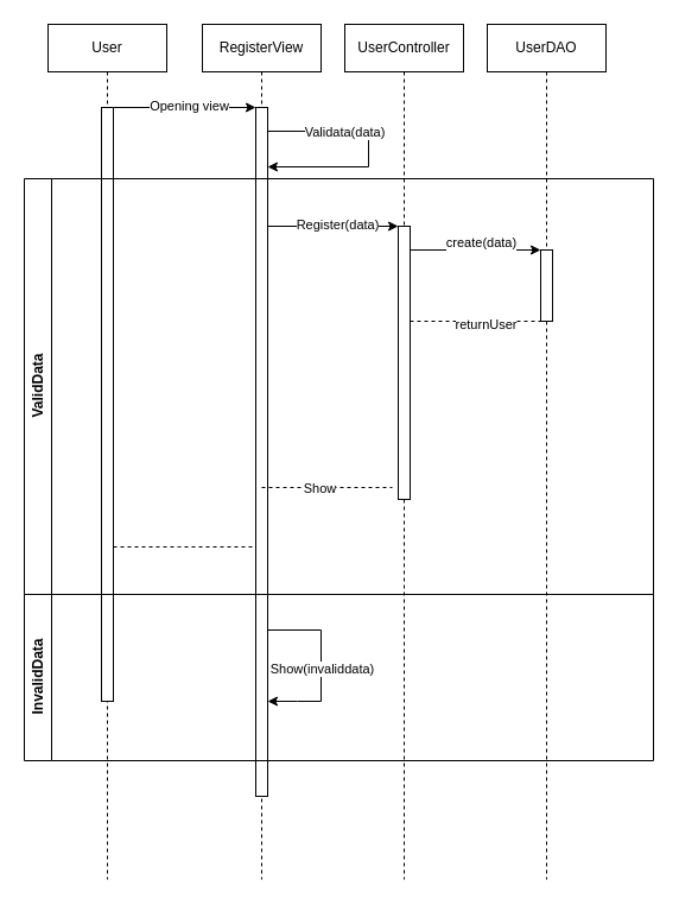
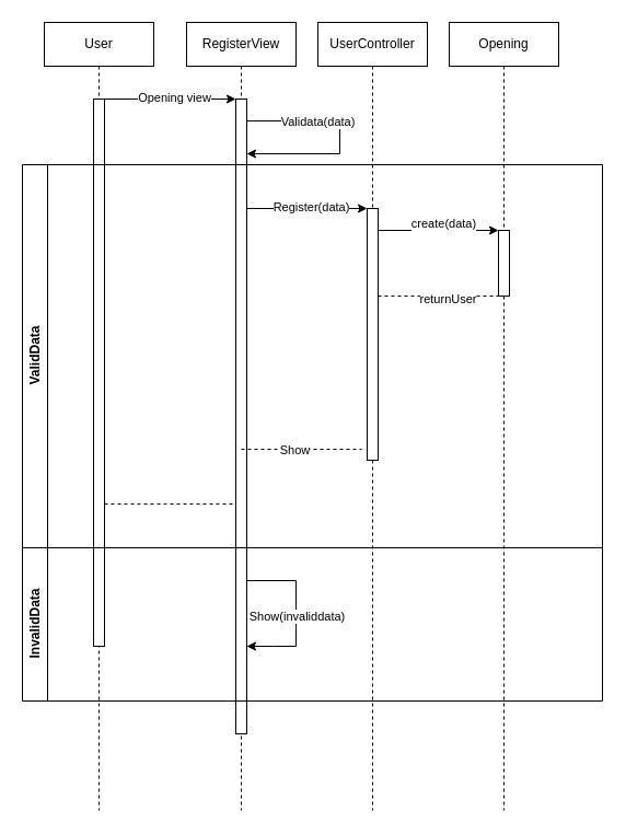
  <mxCell id="0" />
  <mxCell id="1" parent="0" />
  <mxCell id="2" value="User" style="shape=umlLifeline;perimeter=lifelinePerimeter;whiteSpace=wrap;html=1;container=0;dropTarget=0;collapsible=0;recursiveResize=0;outlineConnect=0;portConstraint=eastwest;newEdgeStyle={&quot;edgeStyle&quot;:&quot;elbowEdgeStyle&quot;,&quot;elbow&quot;:&quot;vertical&quot;,&quot;curved&quot;:0,&quot;rounded&quot;:0};" parent="1" vertex="1"><mxGeometry x="40" y="20" width="100" height="720" as="geometry" /></mxCell>
  <mxCell id="3" value="" style="html=1;points=[];perimeter=orthogonalPerimeter;outlineConnect=0;targetShapes=umlLifeline;portConstraint=eastwest;newEdgeStyle={&quot;edgeStyle&quot;:&quot;elbowEdgeStyle&quot;,&quot;elbow&quot;:&quot;vertical&quot;,&quot;curved&quot;:0,&quot;rounded&quot;:0};" parent="2" vertex="1"><mxGeometry x="45" y="70" width="10" height="500" as="geometry" /></mxCell>
  <mxCell id="4" value="RegisterView" style="shape=umlLifeline;perimeter=lifelinePerimeter;whiteSpace=wrap;html=1;container=0;dropTarget=0;collapsible=0;recursiveResize=0;outlineConnect=0;portConstraint=eastwest;newEdgeStyle={&quot;edgeStyle&quot;:&quot;elbowEdgeStyle&quot;,&quot;elbow&quot;:&quot;vertical&quot;,&quot;curved&quot;:0,&quot;rounded&quot;:0};" parent="1" vertex="1"><mxGeometry x="170" y="20" width="100" height="720" as="geometry" /></mxCell>
  <mxCell id="5" value="" style="html=1;points=[];perimeter=orthogonalPerimeter;outlineConnect=0;targetShapes=umlLifeline;portConstraint=eastwest;newEdgeStyle={&quot;edgeStyle&quot;:&quot;elbowEdgeStyle&quot;,&quot;elbow&quot;:&quot;vertical&quot;,&quot;curved&quot;:0,&quot;rounded&quot;:0};" parent="4" vertex="1"><mxGeometry x="45" y="70" width="10" height="580" as="geometry" /></mxCell>
  <mxCell id="6" value="" style="endArrow=classic;html=1;rounded=0;" edge="1" parent="4" source="5" target="5"><mxGeometry width="50" height="50" relative="1" as="geometry"><mxPoint x="170" y="390" as="sourcePoint" /><mxPoint x="220" y="340" as="targetPoint" /><Array as="points"><mxPoint x="140" y="90" /><mxPoint x="140" y="120" /></Array></mxGeometry></mxCell>
  <mxCell id="7" value="Validata(data)" style="edgeLabel;html=1;align=center;verticalAlign=middle;resizable=0;points=[];" vertex="1" connectable="0" parent="6"><mxGeometry x="-0.358" relative="1" as="geometry"><mxPoint as="offset" /></mxGeometry></mxCell>
  <mxCell id="8" value="" style="endArrow=classic;html=1;rounded=0;" edge="1" parent="4" source="5" target="5"><mxGeometry width="50" height="50" relative="1" as="geometry"><mxPoint x="170" y="530" as="sourcePoint" /><mxPoint x="220" y="480" as="targetPoint" /><Array as="points"><mxPoint x="100" y="510" /><mxPoint x="100" y="570" /><mxPoint x="80" y="570" /></Array></mxGeometry></mxCell>
  <mxCell id="9" value="Show(invaliddata)" style="edgeLabel;html=1;align=center;verticalAlign=middle;resizable=0;points=[];" vertex="1" connectable="0" parent="8"><mxGeometry x="0.02" relative="1" as="geometry"><mxPoint as="offset" /></mxGeometry></mxCell>
  <mxCell id="10" value="UserController" style="shape=umlLifeline;perimeter=lifelinePerimeter;whiteSpace=wrap;html=1;container=0;dropTarget=0;collapsible=0;recursiveResize=0;outlineConnect=0;portConstraint=eastwest;newEdgeStyle={&quot;edgeStyle&quot;:&quot;elbowEdgeStyle&quot;,&quot;elbow&quot;:&quot;vertical&quot;,&quot;curved&quot;:0,&quot;rounded&quot;:0};" vertex="1" parent="1"><mxGeometry x="290" y="20" width="100" height="720" as="geometry" /></mxCell>
  <mxCell id="11" value="" style="html=1;points=[];perimeter=orthogonalPerimeter;outlineConnect=0;targetShapes=umlLifeline;portConstraint=eastwest;newEdgeStyle={&quot;edgeStyle&quot;:&quot;elbowEdgeStyle&quot;,&quot;elbow&quot;:&quot;vertical&quot;,&quot;curved&quot;:0,&quot;rounded&quot;:0};" vertex="1" parent="10"><mxGeometry x="45" y="170" width="10" height="230" as="geometry" /></mxCell>
- <mxCell id="12" value="UserDAO" style="shape=umlLifeline;perimeter=lifelinePerimeter;whiteSpace=wrap;html=1;container=0;dropTarget=0;collapsible=0;recursiveResize=0;outlineConnect=0;portConstraint=eastwest;newEdgeStyle={&quot;edgeStyle&quot;:&quot;elbowEdgeStyle&quot;,&quot;elbow&quot;:&quot;vertical&quot;,&quot;curved&quot;:0,&quot;rounded&quot;:0};" vertex="1" parent="1"><mxGeometry x="410" y="20" width="100" height="720" as="geometry" /></mxCell>
+ <mxCell id="12" value="Opening" style="shape=umlLifeline;perimeter=lifelinePerimeter;whiteSpace=wrap;html=1;container=0;dropTarget=0;collapsible=0;recursiveResize=0;outlineConnect=0;portConstraint=eastwest;newEdgeStyle={&quot;edgeStyle&quot;:&quot;elbowEdgeStyle&quot;,&quot;elbow&quot;:&quot;vertical&quot;,&quot;curved&quot;:0,&quot;rounded&quot;:0};" vertex="1" parent="1"><mxGeometry x="410" y="20" width="100" height="720" as="geometry" /></mxCell>
  <mxCell id="13" value="" style="endArrow=classic;html=1;rounded=0;" edge="1" parent="1" source="3" target="5"><mxGeometry width="50" height="50" relative="1" as="geometry"><mxPoint x="340" y="130" as="sourcePoint" /><mxPoint x="390" y="80" as="targetPoint" /><Array as="points"><mxPoint x="170" y="90" /></Array></mxGeometry></mxCell>
  <mxCell id="14" value="Opening view" style="edgeLabel;html=1;align=center;verticalAlign=middle;resizable=0;points=[];" vertex="1" connectable="0" parent="13"><mxGeometry x="0.042" y="2" relative="1" as="geometry"><mxPoint as="offset" /></mxGeometry></mxCell>
  <mxCell id="15" value="" style="endArrow=classic;html=1;rounded=0;" edge="1" parent="1" source="5" target="11"><mxGeometry width="50" height="50" relative="1" as="geometry"><mxPoint x="225" y="190" as="sourcePoint" /><mxPoint x="335" y="190" as="targetPoint" /><Array as="points"><mxPoint x="280" y="190" /></Array></mxGeometry></mxCell>
  <mxCell id="16" value="Register(data)" style="edgeLabel;html=1;align=center;verticalAlign=middle;resizable=0;points=[];" vertex="1" connectable="0" parent="15"><mxGeometry x="0.061" y="2" relative="1" as="geometry"><mxPoint as="offset" /></mxGeometry></mxCell>
  <mxCell id="17" value="" style="endArrow=none;dashed=1;html=1;rounded=0;" edge="1" parent="1" source="3" target="5"><mxGeometry width="50" height="50" relative="1" as="geometry"><mxPoint x="340" y="410" as="sourcePoint" /><mxPoint x="390" y="360" as="targetPoint" /><Array as="points"><mxPoint x="150" y="460" /></Array></mxGeometry></mxCell>
  <mxCell id="18" value="" style="endArrow=none;dashed=1;html=1;rounded=0;" edge="1" parent="1"><mxGeometry width="50" height="50" relative="1" as="geometry"><mxPoint x="220" y="410" as="sourcePoint" /><mxPoint x="330" y="410" as="targetPoint" /><Array as="points" /></mxGeometry></mxCell>
  <mxCell id="19" value="Show" style="edgeLabel;html=1;align=center;verticalAlign=middle;resizable=0;points=[];" vertex="1" connectable="0" parent="18"><mxGeometry x="-0.121" relative="1" as="geometry"><mxPoint as="offset" /></mxGeometry></mxCell>
  <mxCell id="20" value="ValidData" style="swimlane;horizontal=0;whiteSpace=wrap;html=1;" vertex="1" parent="1"><mxGeometry x="20" y="150" width="530" height="350" as="geometry" /></mxCell>
  <mxCell id="21" value="" style="html=1;points=[];perimeter=orthogonalPerimeter;outlineConnect=0;targetShapes=umlLifeline;portConstraint=eastwest;newEdgeStyle={&quot;edgeStyle&quot;:&quot;elbowEdgeStyle&quot;,&quot;elbow&quot;:&quot;vertical&quot;,&quot;curved&quot;:0,&quot;rounded&quot;:0};" vertex="1" parent="20"><mxGeometry x="435" y="60" width="10" height="60" as="geometry" /></mxCell>
  <mxCell id="22" value="" style="endArrow=classic;html=1;rounded=0;" edge="1" parent="20"><mxGeometry width="50" height="50" relative="1" as="geometry"><mxPoint x="325" y="60" as="sourcePoint" /><mxPoint x="435" y="60" as="targetPoint" /><Array as="points" /></mxGeometry></mxCell>
  <mxCell id="23" value="create(data)" style="edgeLabel;html=1;align=center;verticalAlign=middle;resizable=0;points=[];" vertex="1" connectable="0" parent="22"><mxGeometry x="0.064" y="7" relative="1" as="geometry"><mxPoint as="offset" /></mxGeometry></mxCell>
  <mxCell id="24" value="InvalidData&lt;br&gt;" style="swimlane;horizontal=0;whiteSpace=wrap;html=1;" vertex="1" parent="1"><mxGeometry x="20" y="500" width="530" height="140" as="geometry" /></mxCell>
  <mxCell id="25" value="" style="endArrow=none;dashed=1;html=1;rounded=0;" edge="1" parent="1" source="11" target="21"><mxGeometry width="50" height="50" relative="1" as="geometry"><mxPoint x="330" y="360" as="sourcePoint" /><mxPoint x="380" y="310" as="targetPoint" /></mxGeometry></mxCell>
  <mxCell id="26" value="returnUser" style="edgeLabel;html=1;align=center;verticalAlign=middle;resizable=0;points=[];" vertex="1" connectable="0" parent="25"><mxGeometry x="0.15" y="-2" relative="1" as="geometry"><mxPoint as="offset" /></mxGeometry></mxCell>
